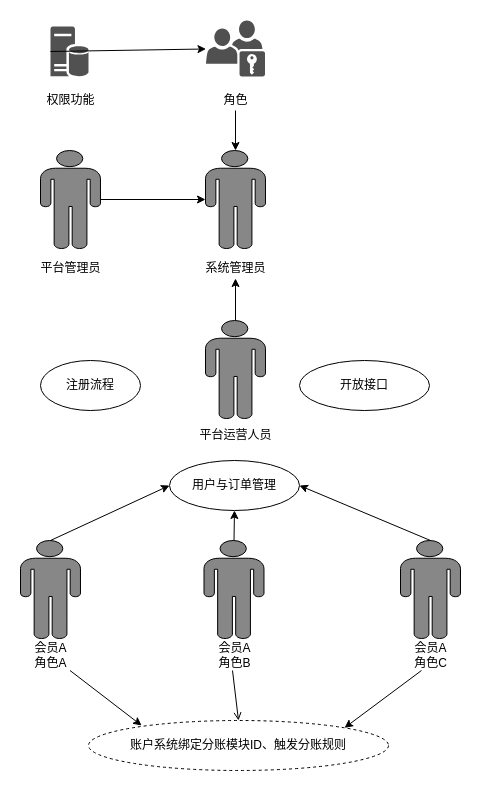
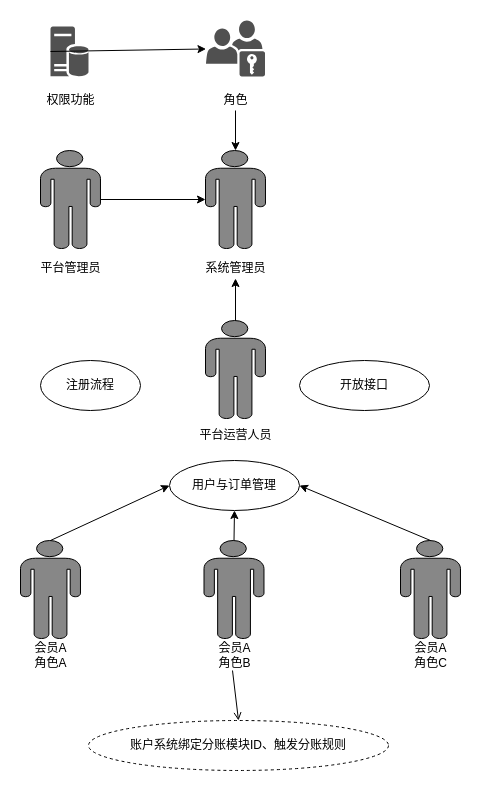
  <mxCell id="0" />
  <mxCell id="1" parent="0" />
  <mxCell id="2" value="" style="edgeStyle=orthogonalEdgeStyle;rounded=0;orthogonalLoop=1;jettySize=auto;html=1;entryX=0.5;entryY=0;entryDx=0;entryDy=0;entryPerimeter=0;" edge="1" parent="1" source="3" target="9"><mxGeometry relative="1" as="geometry"><mxPoint x="235" y="190" as="targetPoint" /></mxGeometry></mxCell>
  <mxCell id="3" value="角色" style="text;html=1;align=center;verticalAlign=middle;resizable=0;points=[];autosize=1;" vertex="1" parent="1"><mxGeometry x="215" y="90" width="40" height="20" as="geometry" /></mxCell>
  <mxCell id="4" value="" style="shape=mxgraph.signs.people.man_1;html=1;fillColor=#878787;strokeColor=#000000;verticalLabelPosition=bottom;verticalAlign=top;align=center;" vertex="1" parent="1"><mxGeometry x="40" y="150" width="60" height="98" as="geometry" /></mxCell>
  <mxCell id="5" value="平台管理员" style="text;html=1;align=center;verticalAlign=middle;resizable=0;points=[];autosize=1;" vertex="1" parent="1"><mxGeometry x="30" y="258" width="80" height="20" as="geometry" /></mxCell>
  <mxCell id="6" value="权限功能" style="text;html=1;align=center;verticalAlign=middle;resizable=0;points=[];autosize=1;" vertex="1" parent="1"><mxGeometry x="40" y="90" width="60" height="20" as="geometry" /></mxCell>
  <mxCell id="7" value="" style="shape=mxgraph.signs.people.man_1;html=1;fillColor=#878787;strokeColor=#000000;verticalLabelPosition=bottom;verticalAlign=top;align=center;" vertex="1" parent="1"><mxGeometry x="205" y="320" width="60" height="98" as="geometry" /></mxCell>
  <mxCell id="8" value="平台运营人员" style="text;html=1;align=center;verticalAlign=middle;resizable=0;points=[];autosize=1;" vertex="1" parent="1"><mxGeometry x="190" y="425" width="90" height="20" as="geometry" /></mxCell>
  <mxCell id="9" value="" style="shape=mxgraph.signs.people.man_1;html=1;fillColor=#878787;strokeColor=#000000;verticalLabelPosition=bottom;verticalAlign=top;align=center;" vertex="1" parent="1"><mxGeometry x="205" y="150" width="60" height="98" as="geometry" /></mxCell>
  <mxCell id="10" value="系统管理员" style="text;html=1;align=center;verticalAlign=middle;resizable=0;points=[];autosize=1;" vertex="1" parent="1"><mxGeometry x="195" y="258" width="80" height="20" as="geometry" /></mxCell>
  <mxCell id="11" value="" style="pointerEvents=1;shadow=0;dashed=0;html=1;strokeColor=none;fillColor=#505050;labelPosition=center;verticalLabelPosition=bottom;verticalAlign=top;outlineConnect=0;align=center;shape=mxgraph.office.users.role_group;" vertex="1" parent="1"><mxGeometry x="205.5" y="20" width="59" height="56" as="geometry" /></mxCell>
  <mxCell id="12" value="" style="pointerEvents=1;shadow=0;dashed=0;html=1;strokeColor=none;labelPosition=center;verticalLabelPosition=bottom;verticalAlign=top;align=center;fillColor=#515151;shape=mxgraph.mscae.enterprise.database_server" vertex="1" parent="1"><mxGeometry x="50" y="26" width="38" height="50" as="geometry" /></mxCell>
  <mxCell id="13" value="" style="endArrow=classic;html=1;entryX=0;entryY=0.5;entryDx=0;entryDy=0;entryPerimeter=0;exitX=1;exitY=0.5;exitDx=0;exitDy=0;exitPerimeter=0;" edge="1" parent="1" source="4" target="9"><mxGeometry width="50" height="50" relative="1" as="geometry"><mxPoint x="124.5" y="400" as="sourcePoint" /><mxPoint x="414.5" y="270" as="targetPoint" /></mxGeometry></mxCell>
  <mxCell id="14" value="" style="endArrow=classic;html=1;exitX=0.5;exitY=0;exitDx=0;exitDy=0;exitPerimeter=0;" edge="1" parent="1" source="7" target="10"><mxGeometry width="50" height="50" relative="1" as="geometry"><mxPoint x="134.5" y="410" as="sourcePoint" /><mxPoint x="232.54" y="318" as="targetPoint" /></mxGeometry></mxCell>
  <mxCell id="15" value="" style="endArrow=classic;html=1;exitX=0;exitY=0.5;exitDx=0;exitDy=0;exitPerimeter=0;" edge="1" parent="1" source="12" target="11"><mxGeometry width="50" height="50" relative="1" as="geometry"><mxPoint x="344.5" y="422" as="sourcePoint" /><mxPoint x="255.019" y="328" as="targetPoint" /></mxGeometry></mxCell>
  <mxCell id="16" value="注册流程" style="ellipse;whiteSpace=wrap;html=1;" vertex="1" parent="1"><mxGeometry x="40" y="360" width="100" height="50" as="geometry" /></mxCell>
  <mxCell id="17" value="用户与订单管理" style="ellipse;whiteSpace=wrap;html=1;" vertex="1" parent="1"><mxGeometry x="169" y="460" width="130" height="50" as="geometry" /></mxCell>
  <mxCell id="18" value="账户系统绑定分账模块ID、触发分账规则" style="ellipse;whiteSpace=wrap;html=1;dashed=1;" vertex="1" parent="1"><mxGeometry x="88" y="720" width="300" height="50" as="geometry" /></mxCell>
  <mxCell id="19" value="" style="shape=mxgraph.signs.people.man_1;html=1;fillColor=#878787;strokeColor=#000000;verticalLabelPosition=bottom;verticalAlign=top;align=center;" vertex="1" parent="1"><mxGeometry x="20" y="540" width="60" height="98" as="geometry" /></mxCell>
  <mxCell id="20" value="" style="shape=mxgraph.signs.people.man_1;html=1;fillColor=#878787;strokeColor=#000000;verticalLabelPosition=bottom;verticalAlign=top;align=center;" vertex="1" parent="1"><mxGeometry x="203.5" y="540" width="60" height="98" as="geometry" /></mxCell>
  <mxCell id="21" value="" style="endArrow=classic;html=1;exitX=0.5;exitY=0;exitDx=0;exitDy=0;exitPerimeter=0;entryX=0;entryY=0.5;entryDx=0;entryDy=0;" edge="1" parent="1" source="19" target="17"><mxGeometry width="50" height="50" relative="1" as="geometry"><mxPoint x="210" y="460" as="sourcePoint" /><mxPoint x="230" y="530" as="targetPoint" /></mxGeometry></mxCell>
  <mxCell id="22" value="" style="endArrow=classic;html=1;exitX=0.5;exitY=0;exitDx=0;exitDy=0;exitPerimeter=0;entryX=0.5;entryY=1;entryDx=0;entryDy=0;" edge="1" parent="1" source="20" target="17"><mxGeometry width="50" height="50" relative="1" as="geometry"><mxPoint x="60" y="610" as="sourcePoint" /><mxPoint x="180" y="505" as="targetPoint" /></mxGeometry></mxCell>
  <mxCell id="23" value="会员A&lt;br&gt;角色B" style="text;html=1;align=center;verticalAlign=middle;resizable=0;points=[];autosize=1;fillColor=#FFFFFF;" vertex="1" parent="1"><mxGeometry x="208.5" y="640" width="50" height="30" as="geometry" /></mxCell>
  <mxCell id="24" value="会员A&lt;br&gt;角色A" style="text;html=1;align=center;verticalAlign=middle;resizable=0;points=[];autosize=1;fillColor=#FFFFFF;" vertex="1" parent="1"><mxGeometry x="25" y="640" width="50" height="30" as="geometry" /></mxCell>
  <mxCell id="25" value="开放接口" style="ellipse;whiteSpace=wrap;html=1;" vertex="1" parent="1"><mxGeometry x="299" y="360" width="130" height="50" as="geometry" /></mxCell>
  <mxCell id="26" value="" style="shape=mxgraph.signs.people.man_1;html=1;fillColor=#878787;strokeColor=#000000;verticalLabelPosition=bottom;verticalAlign=top;align=center;" vertex="1" parent="1"><mxGeometry x="400" y="540" width="60" height="98" as="geometry" /></mxCell>
  <mxCell id="27" value="会员A&lt;br&gt;角色C" style="text;html=1;align=center;verticalAlign=middle;resizable=0;points=[];autosize=1;fillColor=#FFFFFF;" vertex="1" parent="1"><mxGeometry x="405" y="640" width="50" height="30" as="geometry" /></mxCell>
  <mxCell id="28" value="" style="endArrow=classic;html=1;exitX=0.5;exitY=0;exitDx=0;exitDy=0;exitPerimeter=0;entryX=1;entryY=0.5;entryDx=0;entryDy=0;" edge="1" parent="1" source="26" target="17"><mxGeometry width="50" height="50" relative="1" as="geometry"><mxPoint x="331" y="540" as="sourcePoint" /><mxPoint x="255" y="510" as="targetPoint" /></mxGeometry></mxCell>
- <mxCell id="29" value="" style="endArrow=classic;html=1;entryX=0.177;entryY=0.1;entryDx=0;entryDy=0;entryPerimeter=0;" edge="1" parent="1" source="24" target="18"><mxGeometry width="50" height="50" relative="1" as="geometry"><mxPoint x="210" y="490" as="sourcePoint" /><mxPoint x="260" y="440" as="targetPoint" /></mxGeometry></mxCell>
  <mxCell id="30" value="" style="endArrow=open;html=1;entryX=0.5;entryY=0;entryDx=0;entryDy=0;exitX=0.47;exitY=1;exitDx=0;exitDy=0;exitPerimeter=0;" edge="1" parent="1" source="23" target="18"><mxGeometry width="50" height="50" relative="1" as="geometry"><mxPoint x="79.521" y="680" as="sourcePoint" /><mxPoint x="151.1" y="735" as="targetPoint" /></mxGeometry></mxCell>
- <mxCell id="31" value="" style="endArrow=classic;html=1;entryX=1;entryY=0;entryDx=0;entryDy=0;exitX=0.32;exitY=1;exitDx=0;exitDy=0;exitPerimeter=0;" edge="1" parent="1" source="27" target="18"><mxGeometry width="50" height="50" relative="1" as="geometry"><mxPoint x="242" y="680" as="sourcePoint" /><mxPoint x="248" y="730" as="targetPoint" /></mxGeometry></mxCell>
